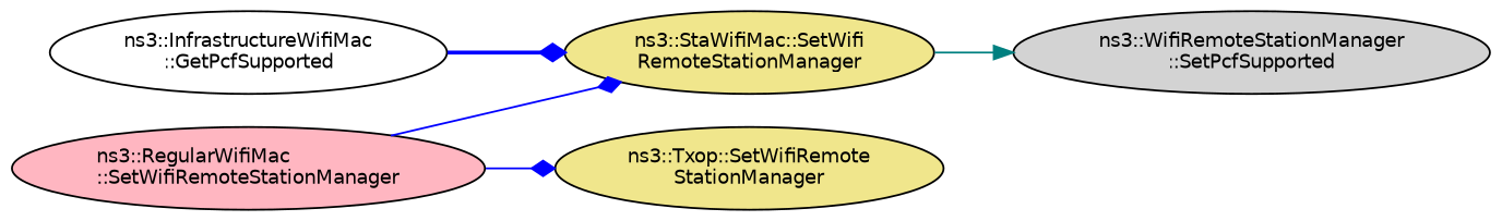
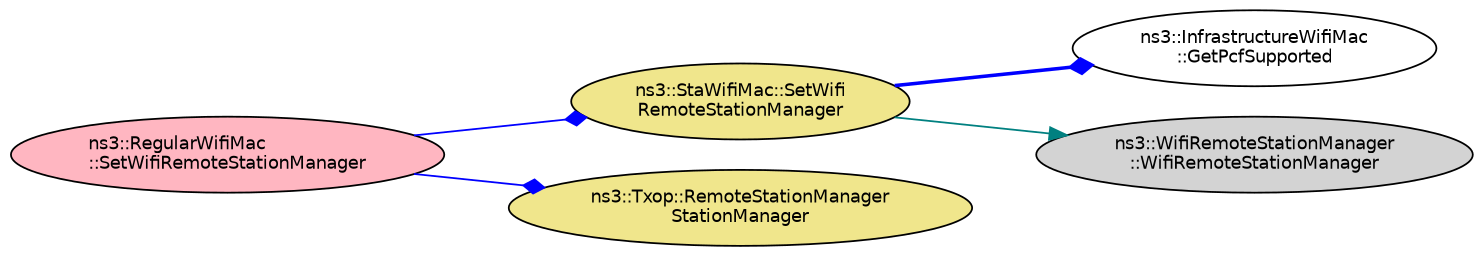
  digraph {
    rankdir=LR
    node [color=black fillcolor=khaki fontname=Helvetica fontsize=10 shape=ellipse style=filled]
    edge [arrowhead=diamond color=blue fontname=Helvetica fontsize=10 labelfontname=Helvetica labelfontsize=10 style=solid]
    n1 [fontcolor=black height=0.2 label="ns3::StaWifiMac::SetWifi\lRemoteStationManager" width=0.4]
    n2 [fillcolor=white height=0.2 label="ns3::InfrastructureWifiMac\l::GetPcfSupported" width=0.4]
-   n3 [fillcolor=lightgrey height=0.2 label="ns3::WifiRemoteStationManager\l::SetPcfSupported" width=0.4]
+   n3 [fillcolor=lightgrey height=0.2 label="ns3::WifiRemoteStationManager\l::WifiRemoteStationManager" width=0.4]
    n4 [fillcolor=lightpink height=0.2 label="ns3::RegularWifiMac\l::SetWifiRemoteStationManager" width=0.4]
-   n5 [height=0.2 label="ns3::Txop::SetWifiRemote\lStationManager" width=0.4]
-   n2 -> n1 [style=bold]
+   n5 [height=0.2 label="ns3::Txop::RemoteStationManager\lStationManager" width=0.4]
+   n1 -> n2 [style=bold]
    n1 -> n3 [arrowhead=normal color=teal]
    n4 -> n1
    n4 -> n5
  }
